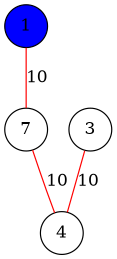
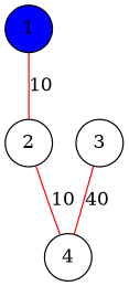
  graph {
    node [shape=circle]
    edge [color=red]
    1 [fillcolor=blue style=filled]
-   2 [label=7]
+   2
    4
    3
    1 -- 2 [label=10]
    2 -- 4 [label=10]
-   3 -- 4 [label=10]
+   3 -- 4 [label=40]
  }
